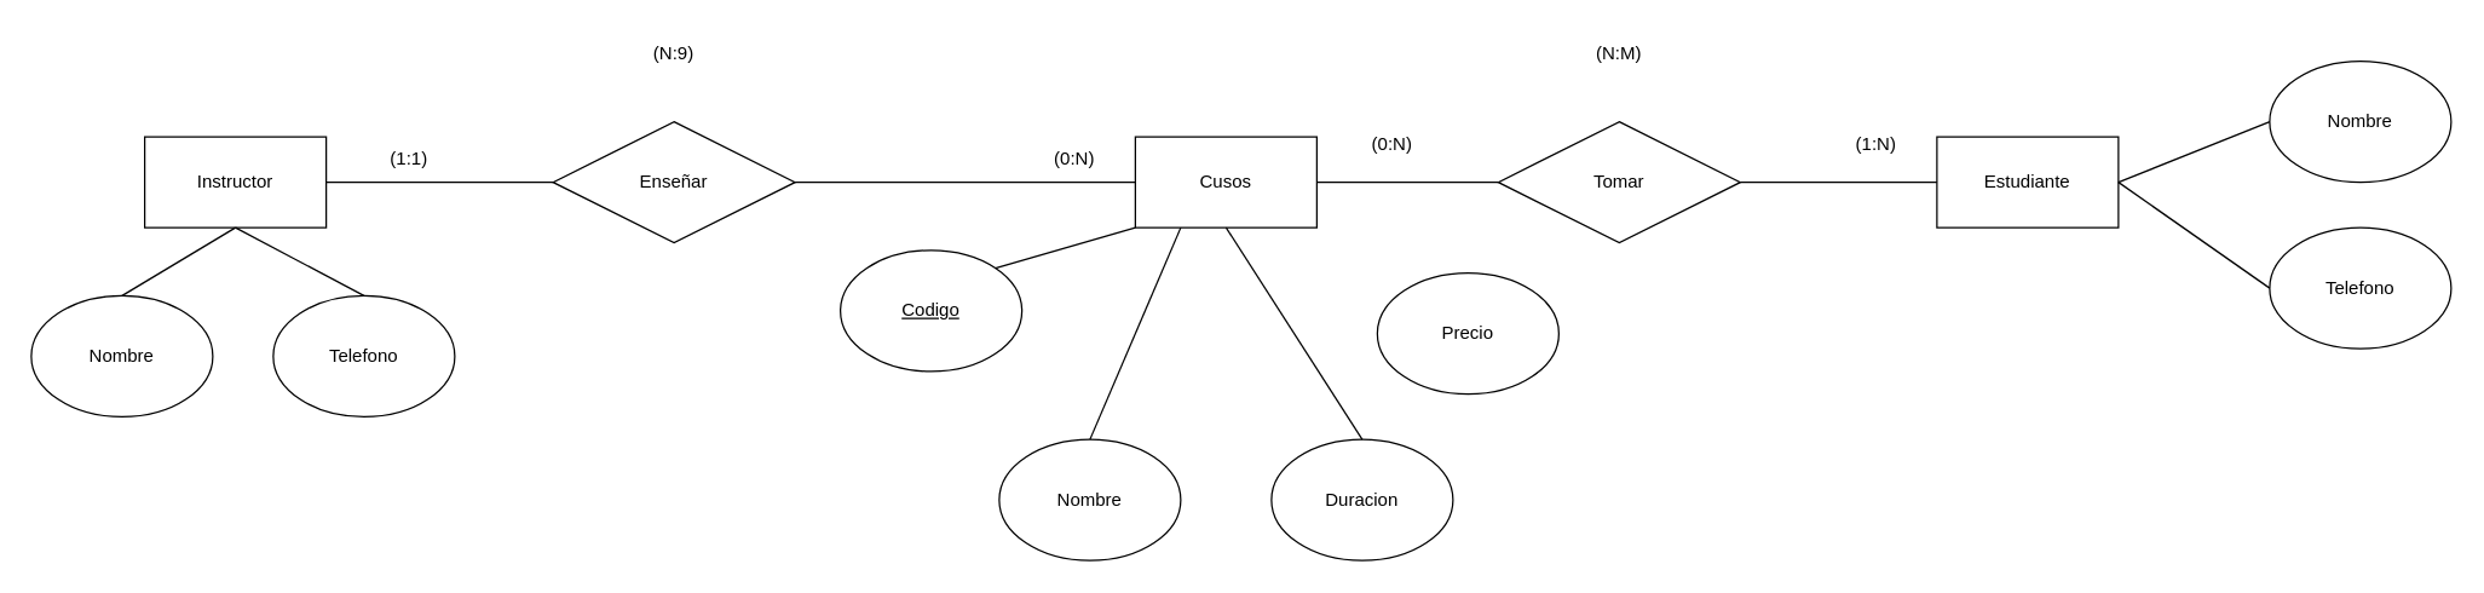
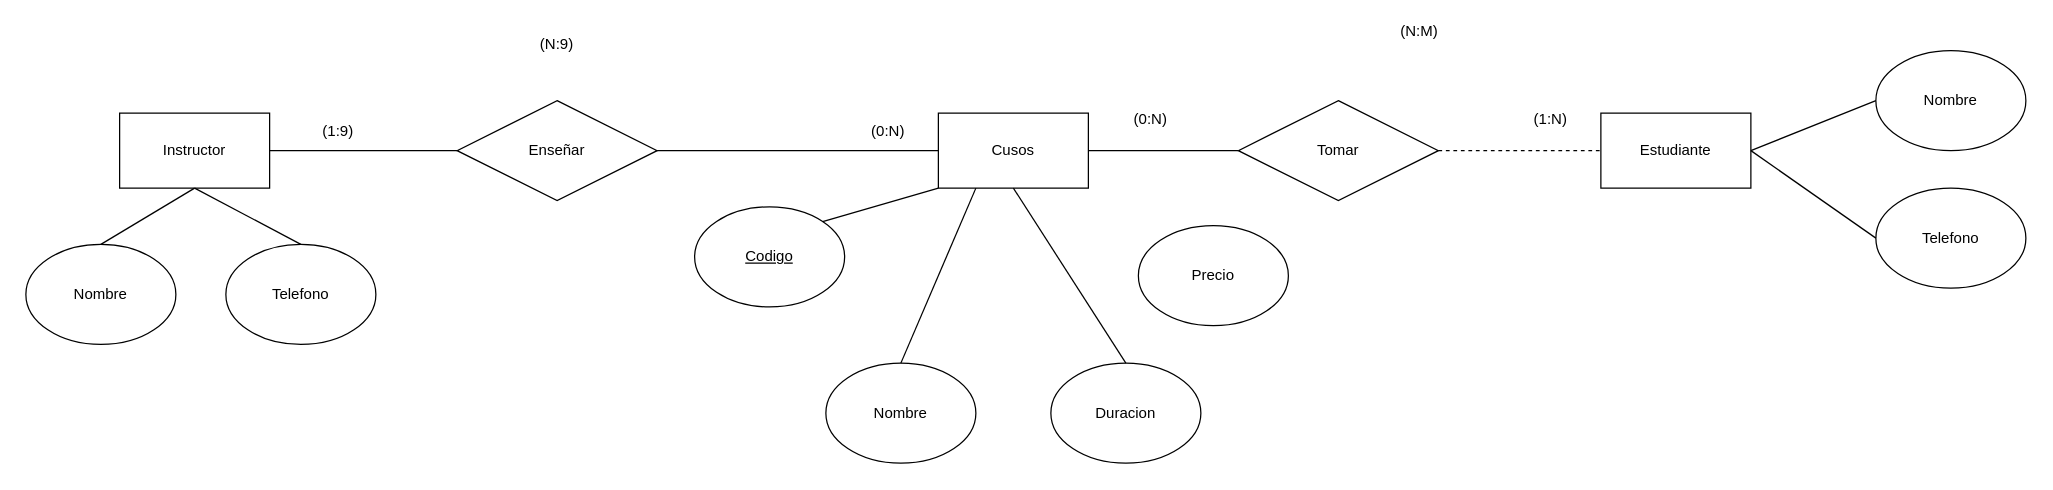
  <mxCell id="0" />
  <mxCell id="1" parent="0" />
  <mxCell id="2" value="Instructor" style="rounded=0;whiteSpace=wrap;html=1;" vertex="1" parent="1"><mxGeometry x="95" y="90" width="120" height="60" as="geometry" /></mxCell>
  <mxCell id="3" value="Estudiante" style="rounded=0;whiteSpace=wrap;html=1;" vertex="1" parent="1"><mxGeometry x="1280" y="90" width="120" height="60" as="geometry" /></mxCell>
  <mxCell id="4" value="Cusos" style="rounded=0;whiteSpace=wrap;html=1;" vertex="1" parent="1"><mxGeometry x="750" y="90" width="120" height="60" as="geometry" /></mxCell>
  <mxCell id="5" value="&lt;u&gt;Codigo&lt;/u&gt;" style="ellipse;whiteSpace=wrap;html=1;" vertex="1" parent="1"><mxGeometry x="555" y="165" width="120" height="80" as="geometry" /></mxCell>
  <mxCell id="6" value="Nombre" style="ellipse;whiteSpace=wrap;html=1;" vertex="1" parent="1"><mxGeometry x="660" y="290" width="120" height="80" as="geometry" /></mxCell>
  <mxCell id="7" value="Precio" style="ellipse;whiteSpace=wrap;html=1;" vertex="1" parent="1"><mxGeometry x="910" y="180" width="120" height="80" as="geometry" /></mxCell>
  <mxCell id="8" value="" style="endArrow=none;html=1;rounded=0;exitX=0.5;exitY=0;exitDx=0;exitDy=0;entryX=0.25;entryY=1;entryDx=0;entryDy=0;" edge="1" parent="1" source="6" target="4"><mxGeometry width="50" height="50" relative="1" as="geometry"><mxPoint x="700" y="220" as="sourcePoint" /><mxPoint x="750" y="170" as="targetPoint" /></mxGeometry></mxCell>
  <mxCell id="9" value="" style="endArrow=none;html=1;rounded=0;exitX=0;exitY=1;exitDx=0;exitDy=0;entryX=1;entryY=0;entryDx=0;entryDy=0;" edge="1" parent="1" source="4" target="5"><mxGeometry width="50" height="50" relative="1" as="geometry"><mxPoint x="570" y="162" as="sourcePoint" /><mxPoint x="653" y="90" as="targetPoint" /></mxGeometry></mxCell>
  <mxCell id="10" value="Duracion" style="ellipse;whiteSpace=wrap;html=1;" vertex="1" parent="1"><mxGeometry x="840" y="290" width="120" height="80" as="geometry" /></mxCell>
  <mxCell id="11" value="" style="endArrow=none;html=1;rounded=0;exitX=0.5;exitY=0;exitDx=0;exitDy=0;entryX=0.5;entryY=1;entryDx=0;entryDy=0;" edge="1" parent="1" source="10" target="4"><mxGeometry width="50" height="50" relative="1" as="geometry"><mxPoint x="800" y="262" as="sourcePoint" /><mxPoint x="903" y="240" as="targetPoint" /></mxGeometry></mxCell>
  <mxCell id="12" value="Nombre" style="ellipse;whiteSpace=wrap;html=1;" vertex="1" parent="1"><mxGeometry x="20" y="195" width="120" height="80" as="geometry" /></mxCell>
  <mxCell id="13" value="Nombre" style="ellipse;whiteSpace=wrap;html=1;" vertex="1" parent="1"><mxGeometry x="1500" y="40" width="120" height="80" as="geometry" /></mxCell>
  <mxCell id="14" value="Telefono" style="ellipse;whiteSpace=wrap;html=1;" vertex="1" parent="1"><mxGeometry x="180" y="195" width="120" height="80" as="geometry" /></mxCell>
  <mxCell id="15" value="" style="endArrow=none;html=1;rounded=0;exitX=0.5;exitY=0;exitDx=0;exitDy=0;entryX=0.5;entryY=1;entryDx=0;entryDy=0;" edge="1" parent="1" source="12" target="2"><mxGeometry width="50" height="50" relative="1" as="geometry"><mxPoint x="105" y="90" as="sourcePoint" /><mxPoint x="155" y="40" as="targetPoint" /></mxGeometry></mxCell>
  <mxCell id="16" value="Telefono" style="ellipse;whiteSpace=wrap;html=1;" vertex="1" parent="1"><mxGeometry x="1500" y="150" width="120" height="80" as="geometry" /></mxCell>
  <mxCell id="17" value="Enseñar" style="rhombus;whiteSpace=wrap;html=1;" vertex="1" parent="1"><mxGeometry x="365" y="80" width="160" height="80" as="geometry" /></mxCell>
  <mxCell id="18" value="" style="endArrow=none;html=1;rounded=0;exitX=0;exitY=0.5;exitDx=0;exitDy=0;entryX=1;entryY=0.5;entryDx=0;entryDy=0;" edge="1" parent="1" source="17" target="2"><mxGeometry width="50" height="50" relative="1" as="geometry"><mxPoint x="260" y="40" as="sourcePoint" /><mxPoint x="310" y="-10" as="targetPoint" /></mxGeometry></mxCell>
  <mxCell id="19" value="" style="endArrow=none;html=1;rounded=0;exitX=0;exitY=0.5;exitDx=0;exitDy=0;entryX=1;entryY=0.5;entryDx=0;entryDy=0;" edge="1" parent="1" source="4" target="17"><mxGeometry width="50" height="50" relative="1" as="geometry"><mxPoint x="920" y="120" as="sourcePoint" /><mxPoint x="790" y="30" as="targetPoint" /></mxGeometry></mxCell>
  <mxCell id="20" value="" style="endArrow=none;html=1;rounded=0;exitX=1;exitY=0.5;exitDx=0;exitDy=0;entryX=0;entryY=0.5;entryDx=0;entryDy=0;" edge="1" parent="1" source="4" target="21"><mxGeometry width="50" height="50" relative="1" as="geometry"><mxPoint x="925" y="150" as="sourcePoint" /><mxPoint x="975" y="100" as="targetPoint" /></mxGeometry></mxCell>
  <mxCell id="21" value="Tomar" style="rhombus;whiteSpace=wrap;html=1;" vertex="1" parent="1"><mxGeometry x="990" y="80" width="160" height="80" as="geometry" /></mxCell>
- <mxCell id="22" value="" style="endArrow=none;html=1;rounded=0;exitX=1;exitY=0.5;exitDx=0;exitDy=0;entryX=0;entryY=0.5;entryDx=0;entryDy=0;" edge="1" parent="1" source="21" target="3"><mxGeometry width="50" height="50" relative="1" as="geometry"><mxPoint x="1090" y="200" as="sourcePoint" /><mxPoint x="1270" y="130" as="targetPoint" /></mxGeometry></mxCell>
+ <mxCell id="22" value="" style="endArrow=none;html=1;rounded=0;exitX=1;exitY=0.5;exitDx=0;exitDy=0;entryX=0;entryY=0.5;entryDx=0;entryDy=0;dashed=1;" edge="1" parent="1" source="21" target="3"><mxGeometry width="50" height="50" relative="1" as="geometry"><mxPoint x="1090" y="200" as="sourcePoint" /><mxPoint x="1270" y="130" as="targetPoint" /></mxGeometry></mxCell>
  <mxCell id="23" value="(0:N)" style="text;html=1;align=center;verticalAlign=middle;whiteSpace=wrap;rounded=0;" vertex="1" parent="1"><mxGeometry x="680" y="90" width="60" height="30" as="geometry" /></mxCell>
- <mxCell id="24" value="(1:1)" style="text;html=1;align=center;verticalAlign=middle;whiteSpace=wrap;rounded=0;" vertex="1" parent="1"><mxGeometry x="240" y="90" width="60" height="30" as="geometry" /></mxCell>
+ <mxCell id="24" value="(1:9)" style="text;html=1;align=center;verticalAlign=middle;whiteSpace=wrap;rounded=0;" vertex="1" parent="1"><mxGeometry x="240" y="90" width="60" height="30" as="geometry" /></mxCell>
  <mxCell id="25" value="" style="endArrow=none;html=1;rounded=0;exitX=0.5;exitY=0;exitDx=0;exitDy=0;entryX=0.5;entryY=1;entryDx=0;entryDy=0;" edge="1" parent="1" source="14" target="2"><mxGeometry width="50" height="50" relative="1" as="geometry"><mxPoint x="180" y="225" as="sourcePoint" /><mxPoint x="255" y="180" as="targetPoint" /></mxGeometry></mxCell>
  <mxCell id="26" value="(N:9)" style="text;html=1;align=center;verticalAlign=middle;whiteSpace=wrap;rounded=0;" vertex="1" parent="1"><mxGeometry x="415" y="20" width="60" height="30" as="geometry" /></mxCell>
  <mxCell id="27" value="(0:N)" style="text;html=1;align=center;verticalAlign=middle;whiteSpace=wrap;rounded=0;" vertex="1" parent="1"><mxGeometry x="890" y="80" width="60" height="30" as="geometry" /></mxCell>
  <mxCell id="28" value="(1:N)" style="text;html=1;align=center;verticalAlign=middle;whiteSpace=wrap;rounded=0;" vertex="1" parent="1"><mxGeometry x="1210" y="80" width="60" height="30" as="geometry" /></mxCell>
- <mxCell id="29" value="(N:M)" style="text;html=1;align=center;verticalAlign=middle;whiteSpace=wrap;rounded=0;" vertex="1" parent="1"><mxGeometry x="1040" y="20" width="60" height="30" as="geometry" /></mxCell>
+ <mxCell id="29" value="(N:M)" style="text;html=1;align=center;verticalAlign=middle;whiteSpace=wrap;rounded=0;" vertex="1" parent="1"><mxGeometry x="1105" y="10" width="60" height="30" as="geometry" /></mxCell>
  <mxCell id="30" value="" style="endArrow=none;html=1;rounded=0;entryX=0;entryY=0.5;entryDx=0;entryDy=0;exitX=1;exitY=0.5;exitDx=0;exitDy=0;" edge="1" parent="1" source="3" target="13"><mxGeometry width="50" height="50" relative="1" as="geometry"><mxPoint x="1440" y="130" as="sourcePoint" /><mxPoint x="1490" y="80" as="targetPoint" /></mxGeometry></mxCell>
  <mxCell id="31" value="" style="endArrow=none;html=1;rounded=0;entryX=1;entryY=0.5;entryDx=0;entryDy=0;exitX=0;exitY=0.5;exitDx=0;exitDy=0;" edge="1" parent="1" source="16" target="3"><mxGeometry width="50" height="50" relative="1" as="geometry"><mxPoint x="1400" y="210" as="sourcePoint" /><mxPoint x="1450" y="160" as="targetPoint" /></mxGeometry></mxCell>
